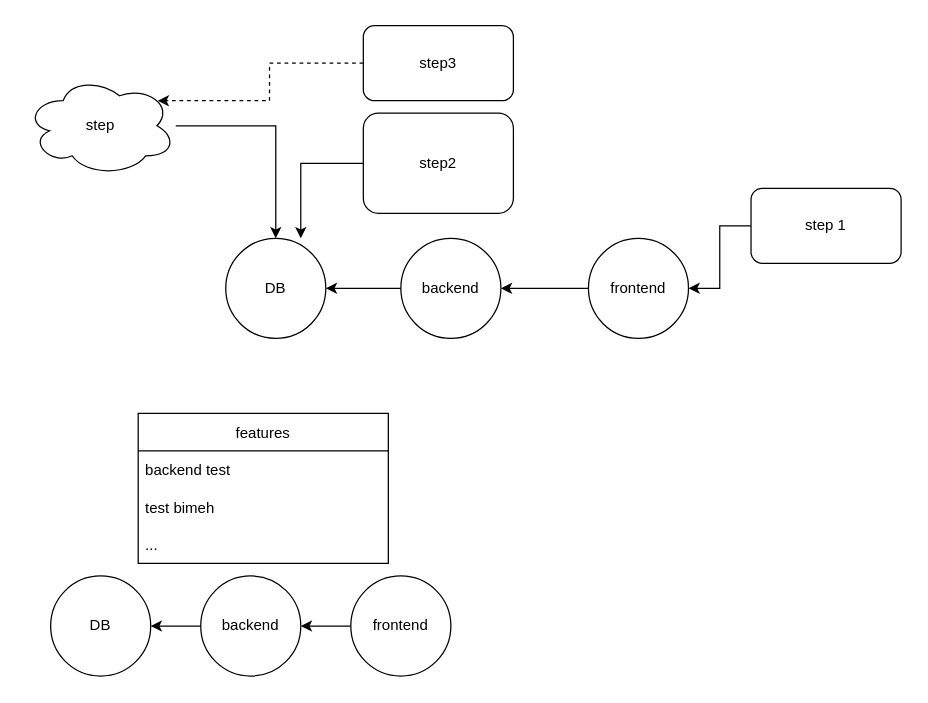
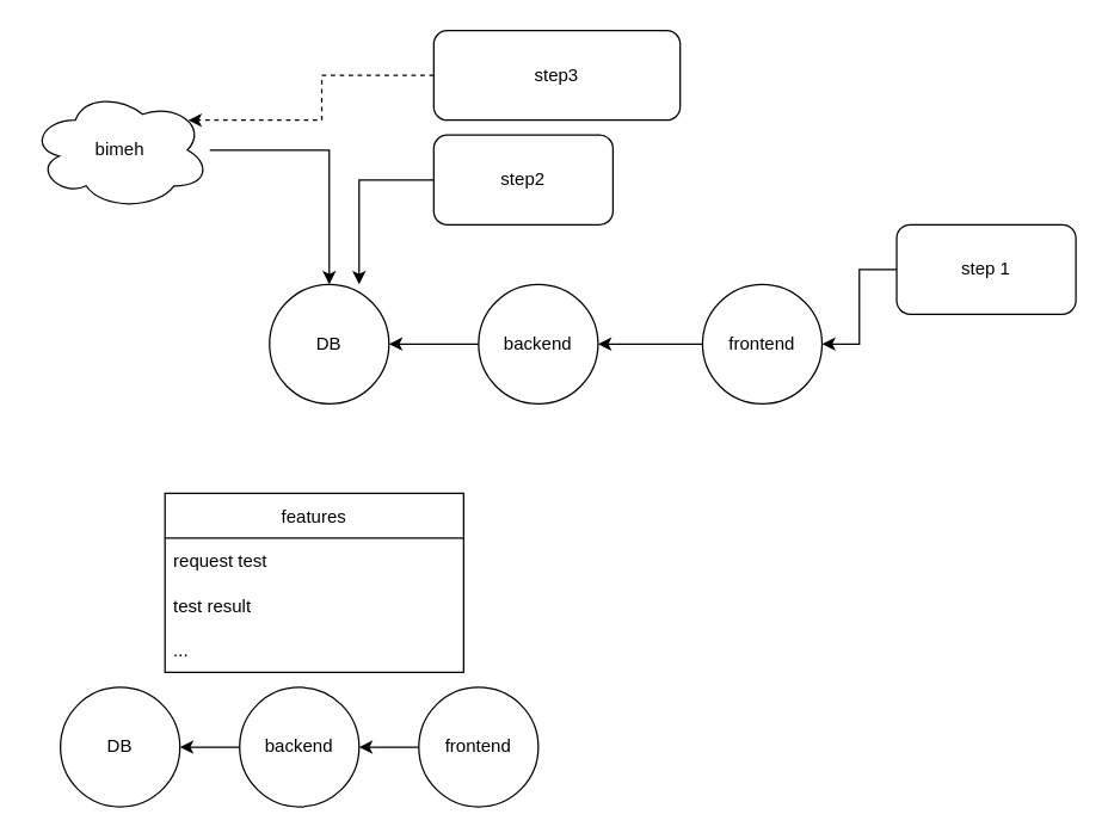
  <mxCell id="0" />
  <mxCell id="1" parent="0" />
  <mxCell id="2" value="" style="edgeStyle=orthogonalEdgeStyle;rounded=0;orthogonalLoop=1;jettySize=auto;html=1;" parent="1" source="3" target="8" edge="1"><mxGeometry relative="1" as="geometry" /></mxCell>
  <mxCell id="3" value="step 1" style="rounded=1;whiteSpace=wrap;html=1;" parent="1" vertex="1"><mxGeometry x="600" y="150" width="120" height="60" as="geometry" /></mxCell>
  <mxCell id="4" value="DB" style="ellipse;whiteSpace=wrap;html=1;aspect=fixed;" parent="1" vertex="1"><mxGeometry x="180" y="190" width="80" height="80" as="geometry" /></mxCell>
  <mxCell id="5" value="" style="edgeStyle=orthogonalEdgeStyle;rounded=0;orthogonalLoop=1;jettySize=auto;html=1;" parent="1" source="6" target="4" edge="1"><mxGeometry relative="1" as="geometry" /></mxCell>
  <mxCell id="6" value="backend" style="ellipse;whiteSpace=wrap;html=1;aspect=fixed;" parent="1" vertex="1"><mxGeometry x="320" y="190" width="80" height="80" as="geometry" /></mxCell>
  <mxCell id="7" value="" style="edgeStyle=orthogonalEdgeStyle;rounded=0;orthogonalLoop=1;jettySize=auto;html=1;" parent="1" source="8" target="6" edge="1"><mxGeometry relative="1" as="geometry" /></mxCell>
  <mxCell id="8" value="frontend" style="ellipse;whiteSpace=wrap;html=1;aspect=fixed;" parent="1" vertex="1"><mxGeometry x="470" y="190" width="80" height="80" as="geometry" /></mxCell>
  <mxCell id="9" style="edgeStyle=orthogonalEdgeStyle;rounded=0;orthogonalLoop=1;jettySize=auto;html=1;entryX=0.5;entryY=0;entryDx=0;entryDy=0;" parent="1" source="10" target="4" edge="1"><mxGeometry relative="1" as="geometry" /></mxCell>
- <mxCell id="10" value="step" style="ellipse;shape=cloud;whiteSpace=wrap;html=1;" parent="1" vertex="1"><mxGeometry x="20" y="60" width="120" height="80" as="geometry" /></mxCell>
+ <mxCell id="10" value="bimeh" style="ellipse;shape=cloud;whiteSpace=wrap;html=1;" parent="1" vertex="1"><mxGeometry x="20" y="60" width="120" height="80" as="geometry" /></mxCell>
  <mxCell id="11" style="edgeStyle=orthogonalEdgeStyle;rounded=0;orthogonalLoop=1;jettySize=auto;html=1;entryX=0.75;entryY=0;entryDx=0;entryDy=0;entryPerimeter=0;" parent="1" source="12" target="4" edge="1"><mxGeometry relative="1" as="geometry" /></mxCell>
- <mxCell id="12" value="step2" style="rounded=1;whiteSpace=wrap;html=1;" parent="1" vertex="1"><mxGeometry x="290" y="90" width="120" height="80" as="geometry" /></mxCell>
+ <mxCell id="12" value="step2" style="rounded=1;whiteSpace=wrap;html=1;" parent="1" vertex="1"><mxGeometry x="290" y="90" width="120" height="60" as="geometry" /></mxCell>
  <mxCell id="13" style="edgeStyle=orthogonalEdgeStyle;rounded=0;orthogonalLoop=1;jettySize=auto;html=1;entryX=0.88;entryY=0.25;entryDx=0;entryDy=0;entryPerimeter=0;dashed=1;" parent="1" source="14" target="10" edge="1"><mxGeometry relative="1" as="geometry" /></mxCell>
- <mxCell id="14" value="&lt;div&gt;step3&lt;/div&gt;" style="rounded=1;whiteSpace=wrap;html=1;" parent="1" vertex="1"><mxGeometry x="290" y="20" width="120" height="60" as="geometry" /></mxCell>
+ <mxCell id="14" value="&lt;div&gt;step3&lt;/div&gt;" style="rounded=1;whiteSpace=wrap;html=1;" parent="1" vertex="1"><mxGeometry x="290" y="20" width="165" height="60" as="geometry" /></mxCell>
  <mxCell id="15" value="features" style="swimlane;fontStyle=0;childLayout=stackLayout;horizontal=1;startSize=30;horizontalStack=0;resizeParent=1;resizeParentMax=0;resizeLast=0;collapsible=1;marginBottom=0;" parent="1" vertex="1"><mxGeometry x="110" y="330" width="200" height="120" as="geometry" /></mxCell>
- <mxCell id="16" value="backend test" style="text;strokeColor=none;fillColor=none;align=left;verticalAlign=middle;spacingLeft=4;spacingRight=4;overflow=hidden;points=[[0,0.5],[1,0.5]];portConstraint=eastwest;rotatable=0;" parent="15" vertex="1"><mxGeometry y="30" width="200" height="30" as="geometry" /></mxCell>
- <mxCell id="17" value="test bimeh" style="text;strokeColor=none;fillColor=none;align=left;verticalAlign=middle;spacingLeft=4;spacingRight=4;overflow=hidden;points=[[0,0.5],[1,0.5]];portConstraint=eastwest;rotatable=0;" parent="15" vertex="1"><mxGeometry y="60" width="200" height="30" as="geometry" /></mxCell>
+ <mxCell id="16" value="request test" style="text;strokeColor=none;fillColor=none;align=left;verticalAlign=middle;spacingLeft=4;spacingRight=4;overflow=hidden;points=[[0,0.5],[1,0.5]];portConstraint=eastwest;rotatable=0;" parent="15" vertex="1"><mxGeometry y="30" width="200" height="30" as="geometry" /></mxCell>
+ <mxCell id="17" value="test result" style="text;strokeColor=none;fillColor=none;align=left;verticalAlign=middle;spacingLeft=4;spacingRight=4;overflow=hidden;points=[[0,0.5],[1,0.5]];portConstraint=eastwest;rotatable=0;" parent="15" vertex="1"><mxGeometry y="60" width="200" height="30" as="geometry" /></mxCell>
  <mxCell id="18" value="..." style="text;strokeColor=none;fillColor=none;align=left;verticalAlign=middle;spacingLeft=4;spacingRight=4;overflow=hidden;points=[[0,0.5],[1,0.5]];portConstraint=eastwest;rotatable=0;" parent="15" vertex="1"><mxGeometry y="90" width="200" height="30" as="geometry" /></mxCell>
  <mxCell id="19" value="DB" style="ellipse;whiteSpace=wrap;html=1;aspect=fixed;" parent="1" vertex="1"><mxGeometry x="40" y="460" width="80" height="80" as="geometry" /></mxCell>
  <mxCell id="20" value="" style="edgeStyle=orthogonalEdgeStyle;rounded=0;orthogonalLoop=1;jettySize=auto;html=1;" parent="1" source="21" target="19" edge="1"><mxGeometry relative="1" as="geometry" /></mxCell>
  <mxCell id="21" value="backend" style="ellipse;whiteSpace=wrap;html=1;aspect=fixed;" parent="1" vertex="1"><mxGeometry x="160" y="460" width="80" height="80" as="geometry" /></mxCell>
  <mxCell id="22" value="" style="edgeStyle=orthogonalEdgeStyle;rounded=0;orthogonalLoop=1;jettySize=auto;html=1;" parent="1" source="23" target="21" edge="1"><mxGeometry relative="1" as="geometry" /></mxCell>
  <mxCell id="23" value="frontend" style="ellipse;whiteSpace=wrap;html=1;aspect=fixed;" parent="1" vertex="1"><mxGeometry x="280" y="460" width="80" height="80" as="geometry" /></mxCell>
